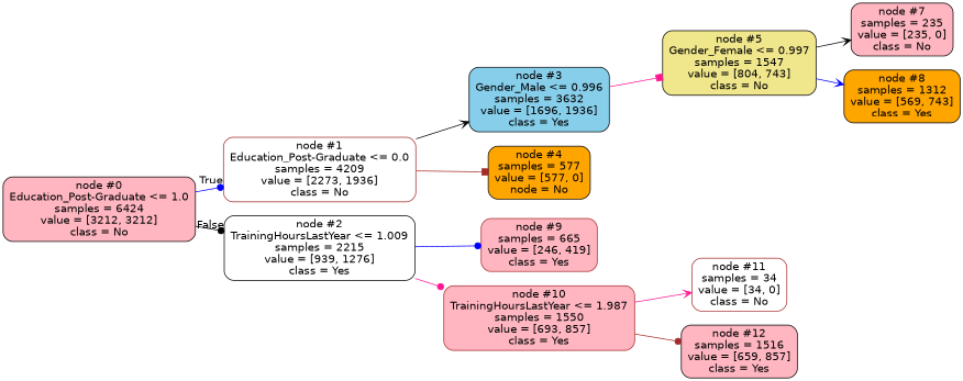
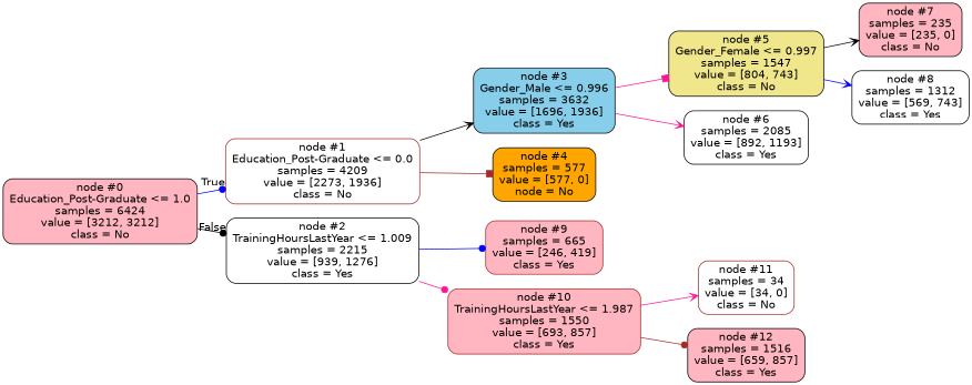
  digraph {
    rankdir=LR
    node [color=black fillcolor=lightpink fontname=helvetica shape=box style="filled, rounded"]
    edge [arrowhead=dot color=deeppink fontname=helvetica]
    n1 [label="node #0\nEducation_Post-Graduate <= 1.0\nsamples = 6424\nvalue = [3212, 3212]\nclass = No"]
    n2 [color=brown fillcolor=white label="node #1\nEducation_Post-Graduate <= 0.0\nsamples = 4209\nvalue = [2273, 1936]\nclass = No"]
    n3 [fillcolor=white label="node #2\nTrainingHoursLastYear <= 1.009\nsamples = 2215\nvalue = [939, 1276]\nclass = Yes"]
    n4 [fillcolor=skyblue label="node #3\nGender_Male <= 0.996\nsamples = 3632\nvalue = [1696, 1936]\nclass = Yes"]
    n5 [fillcolor=orange label="node #4\nsamples = 577\nvalue = [577, 0]\nnode = No"]
    n6 [color=brown label="node #9\nsamples = 665\nvalue = [246, 419]\nclass = Yes"]
    n7 [color=brown label="node #10\nTrainingHoursLastYear <= 1.987\nsamples = 1550\nvalue = [693, 857]\nclass = Yes"]
    n8 [fillcolor=khaki label="node #5\nGender_Female <= 0.997\nsamples = 1547\nvalue = [804, 743]\nclass = No"]
+   n9 [fillcolor=white label="node #6\nsamples = 2085\nvalue = [892, 1193]\nclass = Yes"]
    n10 [label="node #7\nsamples = 235\nvalue = [235, 0]\nclass = No"]
-   n11 [fillcolor=orange label="node #8\nsamples = 1312\nvalue = [569, 743]\nclass = Yes"]
+   n11 [fillcolor=white label="node #8\nsamples = 1312\nvalue = [569, 743]\nclass = Yes"]
    n12 [color=brown fillcolor=white label="node #11\nsamples = 34\nvalue = [34, 0]\nclass = No"]
    n13 [label="node #12\nsamples = 1516\nvalue = [659, 857]\nclass = Yes"]
    n1 -> n2 [color=blue headlabel=True labelangle=45 labeldistance=2.5]
    n1 -> n3 [color=black headlabel=False labelangle=-45 labeldistance=2.5]
    n2 -> n4 [arrowhead=vee color=black]
    n2 -> n5 [arrowhead=box color=brown]
    n3 -> n6 [color=blue]
    n3 -> n7
    n4 -> n8 [arrowhead=box]
+   n4 -> n9 [arrowhead=vee]
    n7 -> n12 [arrowhead=vee]
    n7 -> n13 [color=brown]
    n8 -> n10 [arrowhead=vee color=black]
    n8 -> n11 [arrowhead=vee color=blue]
  }
